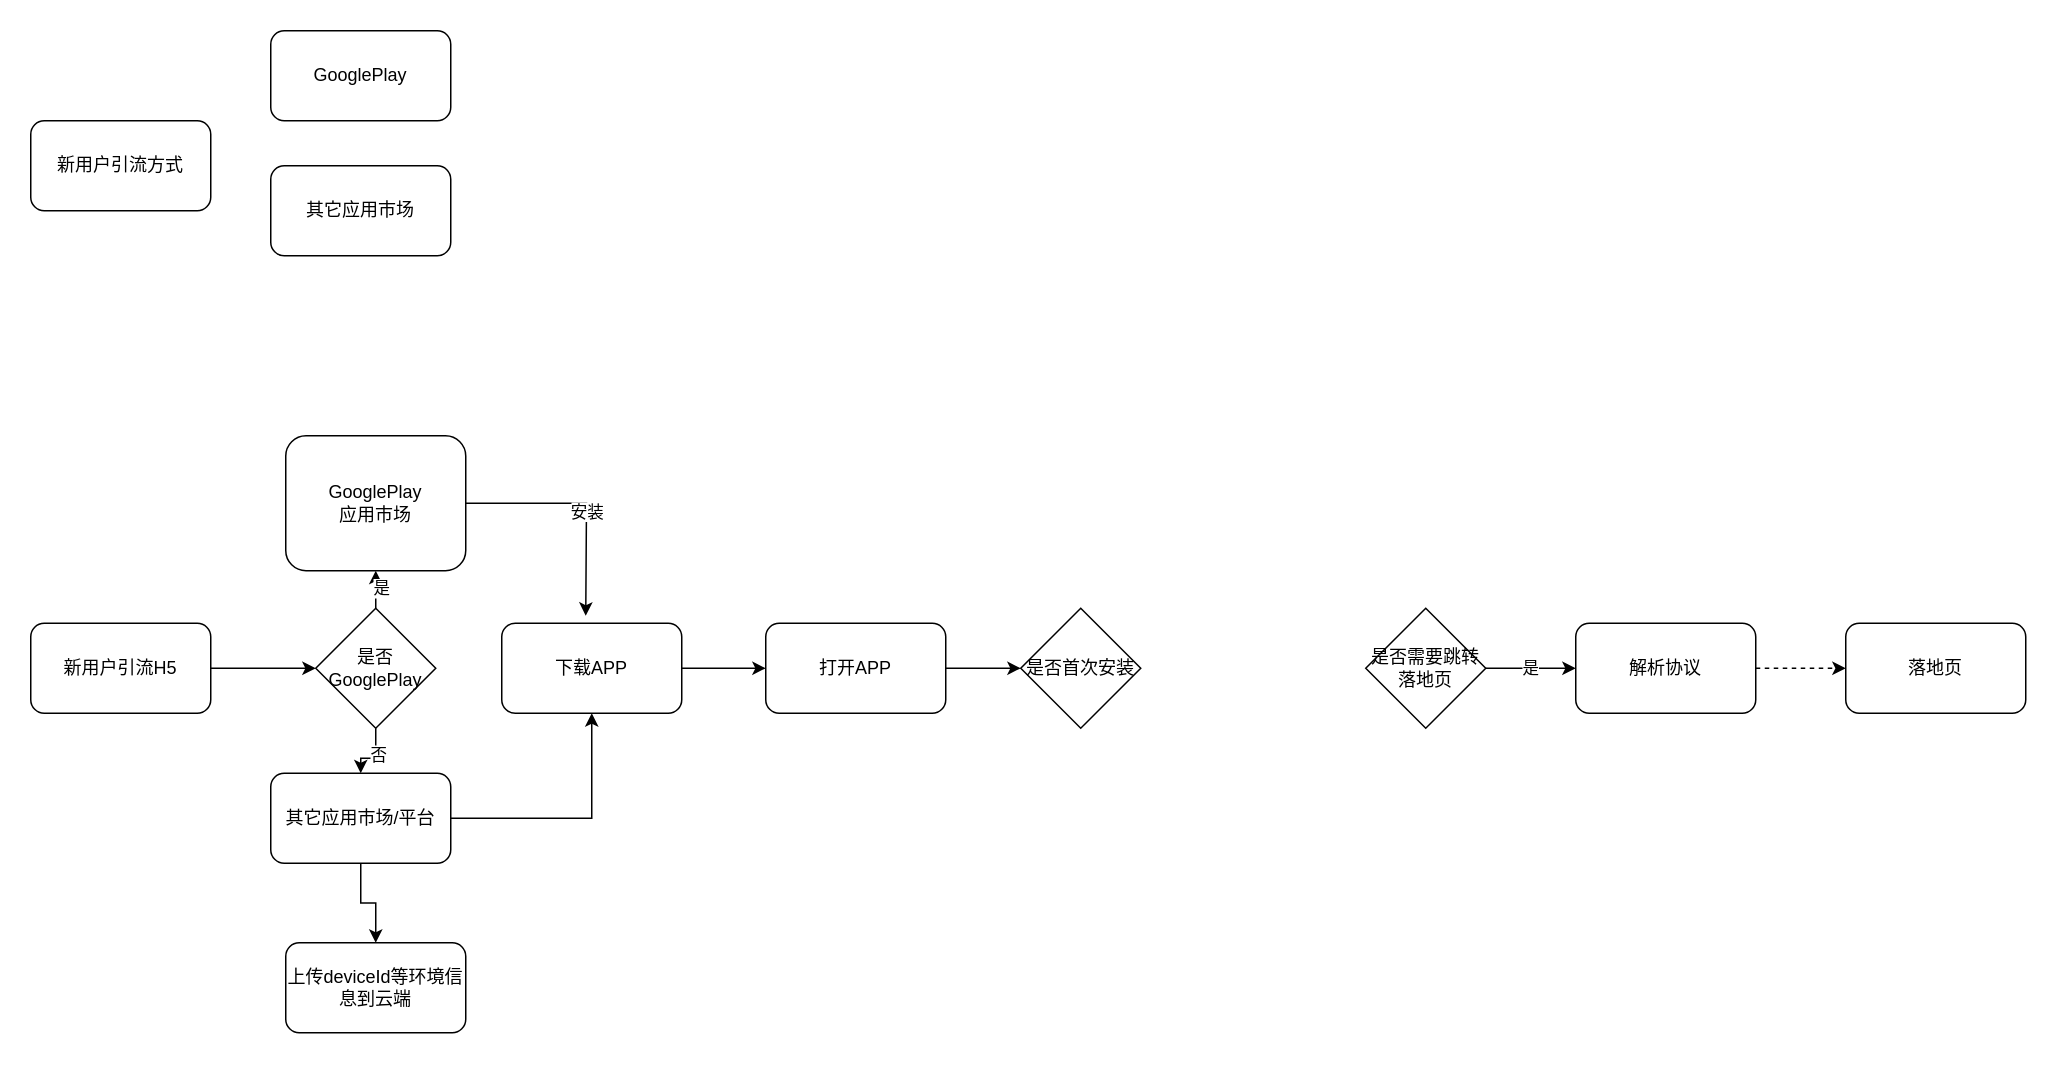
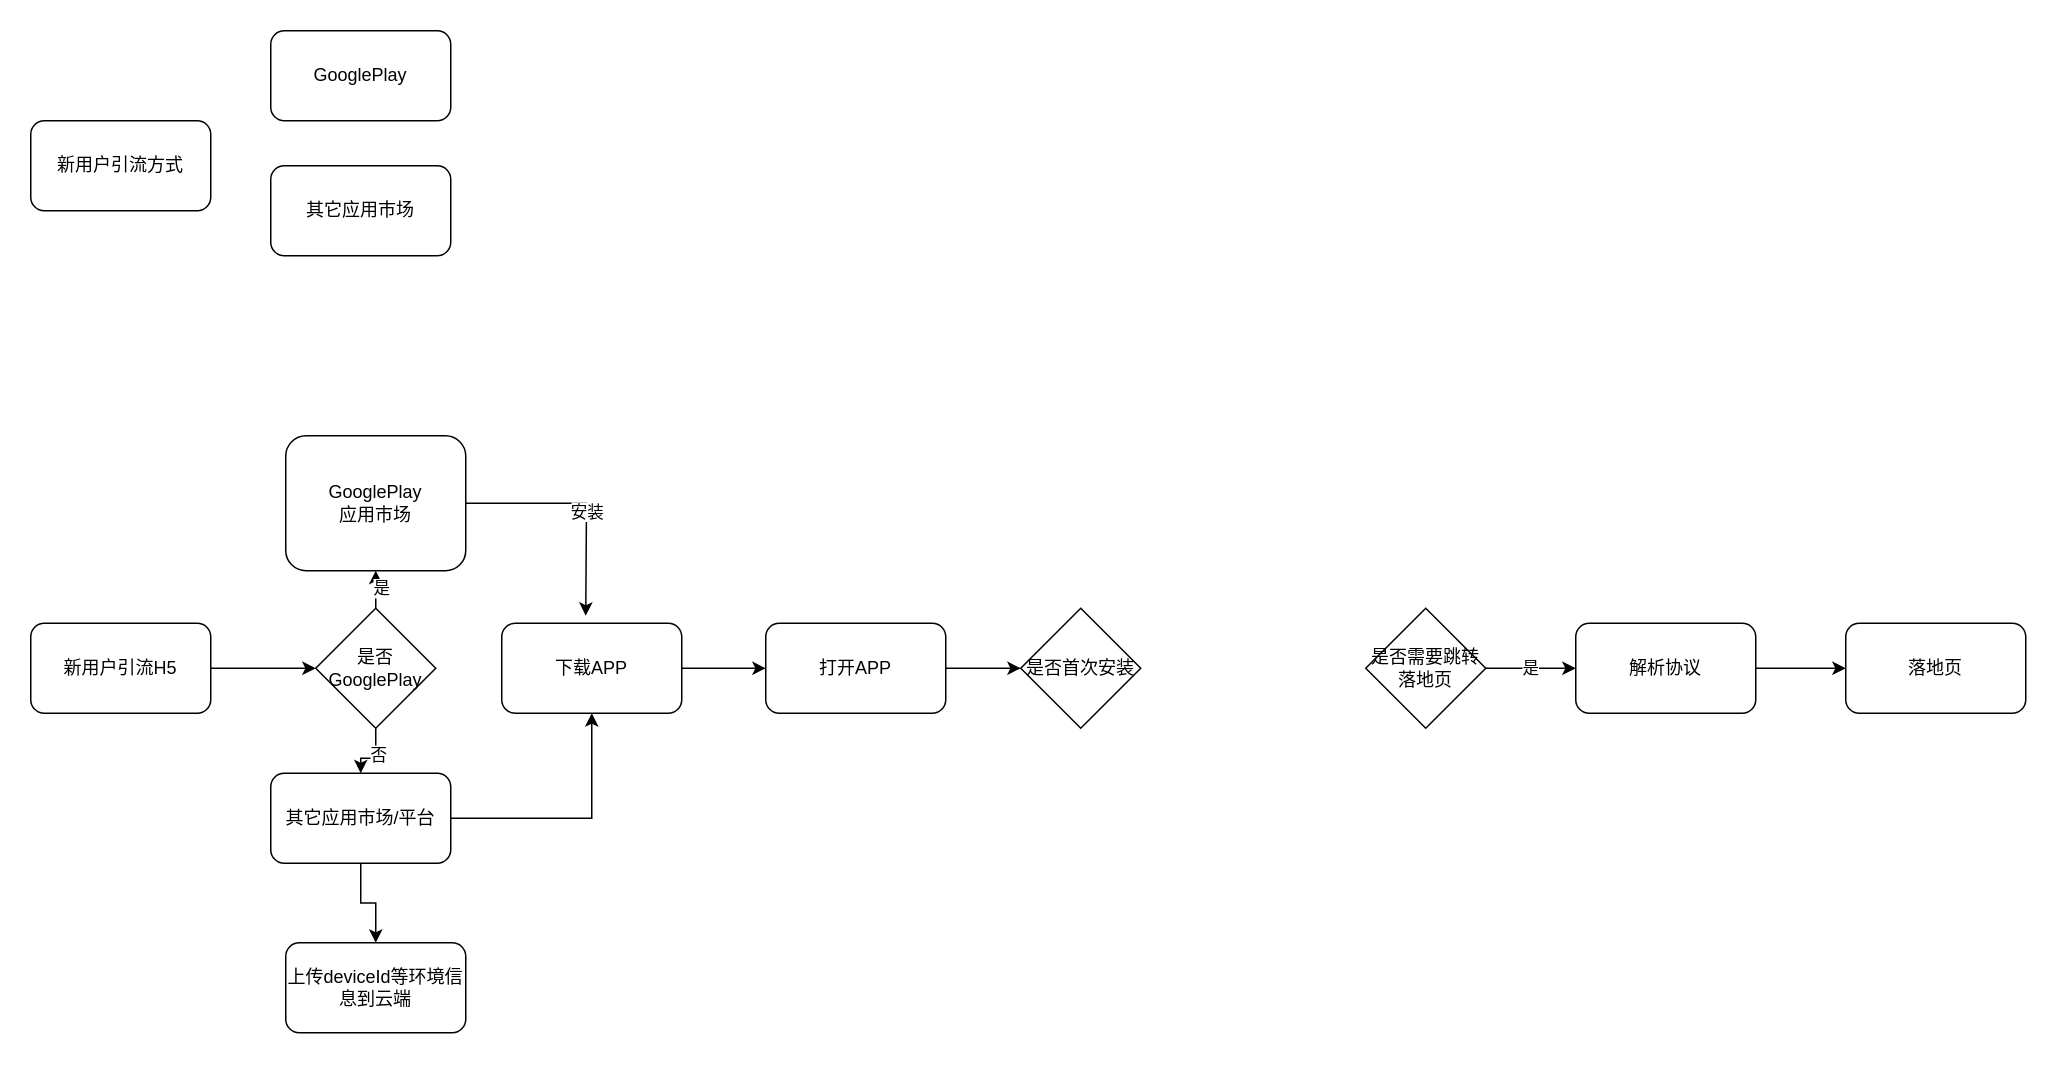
  <mxCell id="0" />
  <mxCell id="1" parent="0" />
  <mxCell id="2" value="" style="edgeStyle=orthogonalEdgeStyle;rounded=0;orthogonalLoop=1;jettySize=auto;html=1;" parent="1" source="3" target="11" edge="1"><mxGeometry relative="1" as="geometry" /></mxCell>
  <mxCell id="3" value="新用户引流H5" style="rounded=1;whiteSpace=wrap;html=1;" parent="1" vertex="1"><mxGeometry x="20" y="415" width="120" height="60" as="geometry" /></mxCell>
  <mxCell id="4" value="" style="edgeStyle=orthogonalEdgeStyle;rounded=0;orthogonalLoop=1;jettySize=auto;html=1;" parent="1" source="6" edge="1"><mxGeometry relative="1" as="geometry"><mxPoint x="390" y="410" as="targetPoint" /></mxGeometry></mxCell>
  <mxCell id="5" value="安装" style="edgeLabel;html=1;align=center;verticalAlign=middle;resizable=0;points=[];" parent="4" vertex="1" connectable="0"><mxGeometry x="0.1" relative="1" as="geometry"><mxPoint as="offset" /></mxGeometry></mxCell>
  <mxCell id="6" value="GooglePlay&lt;br&gt;应用市场" style="rounded=1;whiteSpace=wrap;html=1;" parent="1" vertex="1"><mxGeometry x="190" y="290" width="120" height="90" as="geometry" /></mxCell>
  <mxCell id="7" value="" style="edgeStyle=orthogonalEdgeStyle;rounded=0;orthogonalLoop=1;jettySize=auto;html=1;" parent="1" source="11" target="6" edge="1"><mxGeometry relative="1" as="geometry" /></mxCell>
  <mxCell id="8" value="是" style="edgeLabel;html=1;align=center;verticalAlign=middle;resizable=0;points=[];" parent="7" vertex="1" connectable="0"><mxGeometry x="-0.057" y="3" relative="1" as="geometry"><mxPoint as="offset" /></mxGeometry></mxCell>
  <mxCell id="9" value="" style="edgeStyle=orthogonalEdgeStyle;rounded=0;orthogonalLoop=1;jettySize=auto;html=1;" edge="1" parent="1" source="11" target="25"><mxGeometry relative="1" as="geometry" /></mxCell>
  <mxCell id="10" value="否" style="edgeLabel;html=1;align=center;verticalAlign=middle;resizable=0;points=[];" vertex="1" connectable="0" parent="9"><mxGeometry x="-0.156" y="1" relative="1" as="geometry"><mxPoint as="offset" /></mxGeometry></mxCell>
  <mxCell id="11" value="是否GooglePlay" style="rhombus;whiteSpace=wrap;html=1;" parent="1" vertex="1"><mxGeometry x="210" y="405" width="80" height="80" as="geometry" /></mxCell>
  <mxCell id="12" value="" style="edgeStyle=orthogonalEdgeStyle;rounded=0;orthogonalLoop=1;jettySize=auto;html=1;" parent="1" source="13" target="14" edge="1"><mxGeometry relative="1" as="geometry" /></mxCell>
  <mxCell id="13" value="打开APP" style="rounded=1;whiteSpace=wrap;html=1;" parent="1" vertex="1"><mxGeometry x="510" y="415" width="120" height="60" as="geometry" /></mxCell>
  <mxCell id="14" value="是否首次安装" style="rhombus;whiteSpace=wrap;html=1;" parent="1" vertex="1"><mxGeometry x="680" y="405" width="80" height="80" as="geometry" /></mxCell>
- <mxCell id="15" value="" style="edgeStyle=orthogonalEdgeStyle;rounded=0;orthogonalLoop=1;jettySize=auto;html=1;dashed=1;" parent="1" source="16" target="19" edge="1"><mxGeometry relative="1" as="geometry" /></mxCell>
+ <mxCell id="15" value="" style="edgeStyle=orthogonalEdgeStyle;rounded=0;orthogonalLoop=1;jettySize=auto;html=1;" parent="1" source="16" target="19" edge="1"><mxGeometry relative="1" as="geometry" /></mxCell>
  <mxCell id="16" value="解析协议" style="rounded=1;whiteSpace=wrap;html=1;" parent="1" vertex="1"><mxGeometry x="1050" y="415" width="120" height="60" as="geometry" /></mxCell>
  <mxCell id="17" value="是" style="edgeStyle=orthogonalEdgeStyle;rounded=0;orthogonalLoop=1;jettySize=auto;html=1;" parent="1" source="18" target="16" edge="1"><mxGeometry relative="1" as="geometry" /></mxCell>
  <mxCell id="18" value="&lt;span&gt;是否需要跳转落地页&lt;/span&gt;" style="rhombus;whiteSpace=wrap;html=1;" parent="1" vertex="1"><mxGeometry x="910" y="405" width="80" height="80" as="geometry" /></mxCell>
  <mxCell id="19" value="落地页" style="rounded=1;whiteSpace=wrap;html=1;" parent="1" vertex="1"><mxGeometry x="1230" y="415" width="120" height="60" as="geometry" /></mxCell>
  <mxCell id="20" value="新用户引流方式" style="rounded=1;whiteSpace=wrap;html=1;" parent="1" vertex="1"><mxGeometry x="20" y="80" width="120" height="60" as="geometry" /></mxCell>
  <mxCell id="21" value="GooglePlay" style="rounded=1;whiteSpace=wrap;html=1;" parent="1" vertex="1"><mxGeometry x="180" y="20" width="120" height="60" as="geometry" /></mxCell>
  <mxCell id="22" value="其它应用市场" style="rounded=1;whiteSpace=wrap;html=1;" parent="1" vertex="1"><mxGeometry x="180" y="110" width="120" height="60" as="geometry" /></mxCell>
  <mxCell id="23" value="" style="edgeStyle=orthogonalEdgeStyle;rounded=0;orthogonalLoop=1;jettySize=auto;html=1;" edge="1" parent="1" source="25" target="26"><mxGeometry relative="1" as="geometry" /></mxCell>
  <mxCell id="24" value="" style="edgeStyle=orthogonalEdgeStyle;rounded=0;orthogonalLoop=1;jettySize=auto;html=1;" edge="1" parent="1" source="25" target="28"><mxGeometry relative="1" as="geometry" /></mxCell>
  <mxCell id="25" value="其它应用市场/平台" style="rounded=1;whiteSpace=wrap;html=1;" vertex="1" parent="1"><mxGeometry x="180" y="515" width="120" height="60" as="geometry" /></mxCell>
  <mxCell id="26" value="上传deviceId等环境信息到云端" style="rounded=1;whiteSpace=wrap;html=1;" vertex="1" parent="1"><mxGeometry x="190" y="628" width="120" height="60" as="geometry" /></mxCell>
  <mxCell id="27" value="" style="edgeStyle=orthogonalEdgeStyle;rounded=0;orthogonalLoop=1;jettySize=auto;html=1;" edge="1" parent="1" source="28" target="13"><mxGeometry relative="1" as="geometry" /></mxCell>
  <mxCell id="28" value="下载APP" style="rounded=1;whiteSpace=wrap;html=1;" vertex="1" parent="1"><mxGeometry x="334" y="415" width="120" height="60" as="geometry" /></mxCell>
